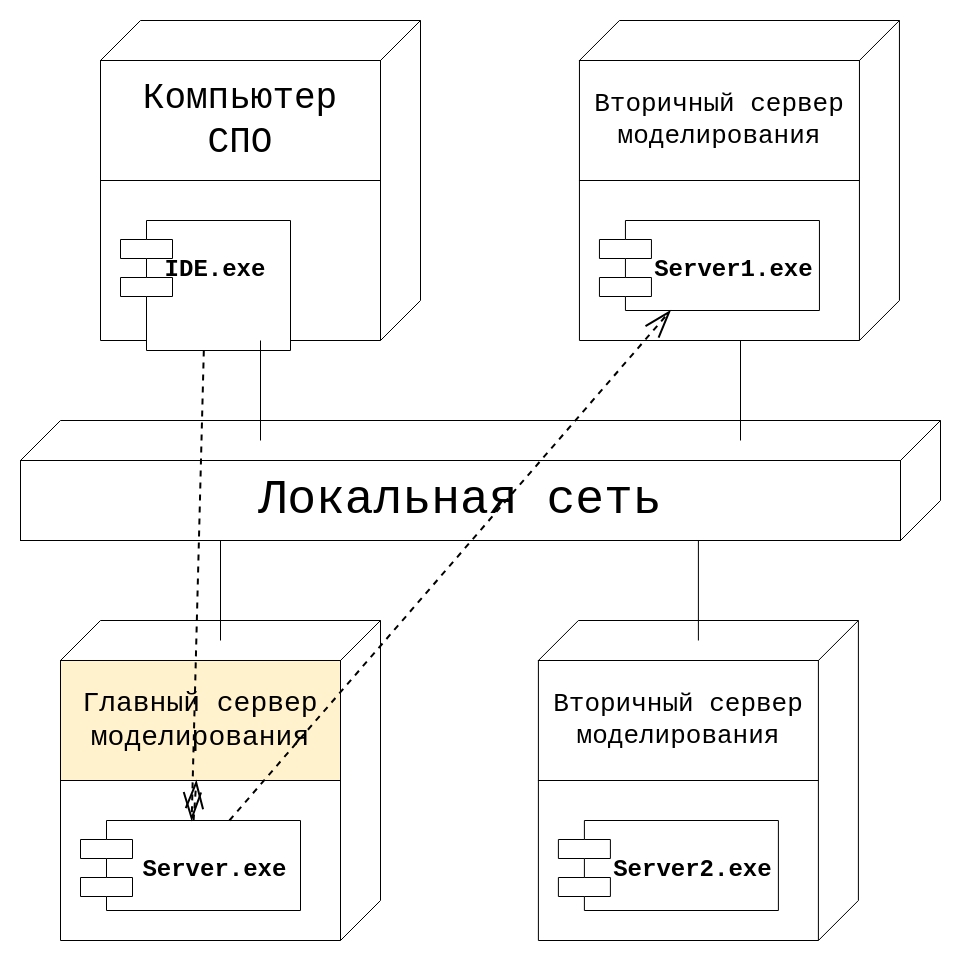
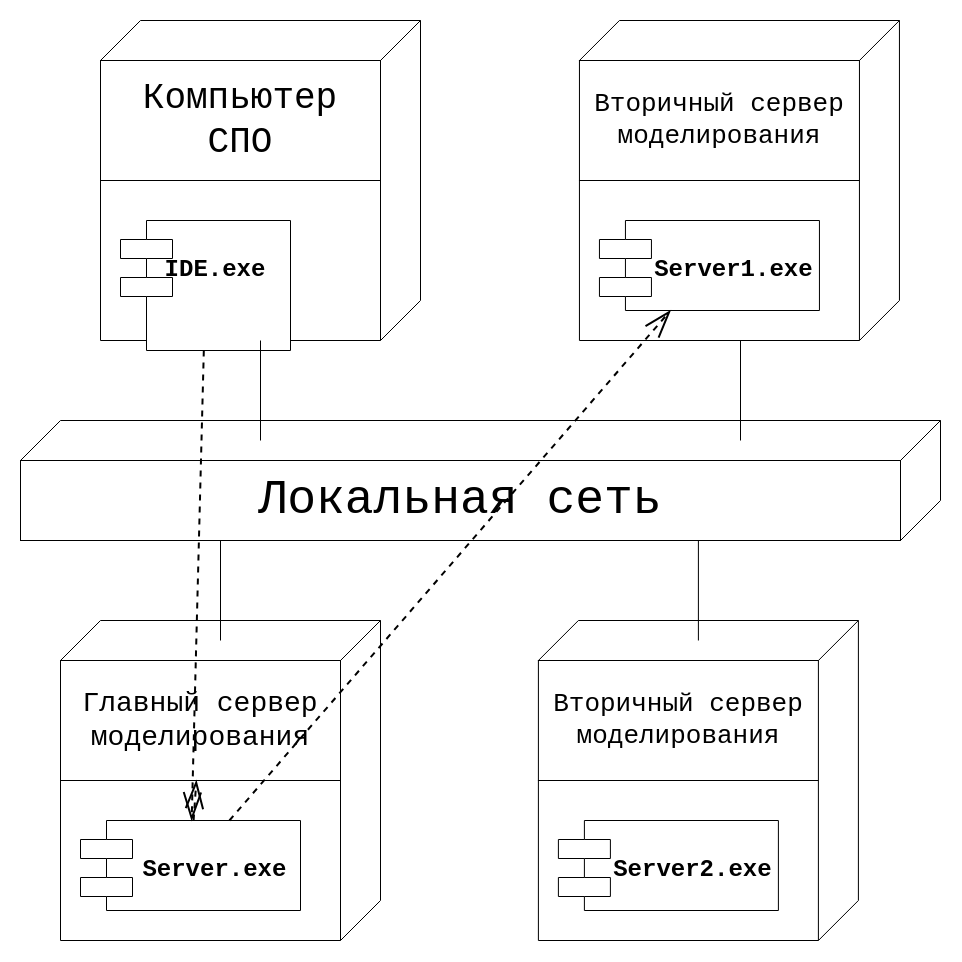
  <mxCell id="0" />
  <mxCell id="1" parent="0" />
  <mxCell id="2" value="Локальная сеть" style="rounded=0;whiteSpace=wrap;html=1;fontSize=48;fillColor=none;fontFamily=Courier New;" vertex="1" parent="1"><mxGeometry x="20" y="460" width="880" height="80" as="geometry" /></mxCell>
  <mxCell id="3" value="" style="endArrow=none;html=1;rounded=0;fontFamily=Courier New;fontSize=48;" edge="1" parent="1"><mxGeometry width="50" height="50" relative="1" as="geometry"><mxPoint x="900" y="540" as="sourcePoint" /><mxPoint x="940" y="500" as="targetPoint" /></mxGeometry></mxCell>
  <mxCell id="4" value="" style="endArrow=none;html=1;rounded=0;exitX=1;exitY=0;exitDx=0;exitDy=0;fontFamily=Courier New;fontSize=48;" edge="1" parent="1" source="2"><mxGeometry width="50" height="50" relative="1" as="geometry"><mxPoint x="1520" y="450" as="sourcePoint" /><mxPoint x="940" y="420" as="targetPoint" /></mxGeometry></mxCell>
  <mxCell id="5" value="" style="endArrow=none;html=1;rounded=0;fontFamily=Courier New;fontSize=48;" edge="1" parent="1"><mxGeometry width="50" height="50" relative="1" as="geometry"><mxPoint x="940" y="500" as="sourcePoint" /><mxPoint x="940" y="420" as="targetPoint" /></mxGeometry></mxCell>
  <mxCell id="6" value="" style="endArrow=none;html=1;rounded=0;fontFamily=Courier New;fontSize=48;" edge="1" parent="1"><mxGeometry width="50" height="50" relative="1" as="geometry"><mxPoint x="60" y="420" as="sourcePoint" /><mxPoint x="940" y="420" as="targetPoint" /></mxGeometry></mxCell>
  <mxCell id="7" value="" style="endArrow=none;html=1;rounded=0;fontFamily=Courier New;fontSize=48;" edge="1" parent="1"><mxGeometry width="50" height="50" relative="1" as="geometry"><mxPoint x="20" y="460" as="sourcePoint" /><mxPoint x="60" y="420" as="targetPoint" /></mxGeometry></mxCell>
  <mxCell id="8" value="Компьютер СПО" style="rounded=0;whiteSpace=wrap;html=1;fontSize=36;fontFamily=Courier New;" vertex="1" parent="1"><mxGeometry x="100" y="60" width="280" height="120" as="geometry" /></mxCell>
  <mxCell id="9" value="" style="endArrow=none;html=1;rounded=0;exitX=0;exitY=1;exitDx=0;exitDy=0;fontFamily=Courier New;fontSize=48;" edge="1" parent="1" source="8"><mxGeometry width="50" height="50" relative="1" as="geometry"><mxPoint x="380" y="220" as="sourcePoint" /><mxPoint x="100" y="340" as="targetPoint" /></mxGeometry></mxCell>
  <mxCell id="10" value="" style="endArrow=none;html=1;rounded=0;entryX=1;entryY=1;entryDx=0;entryDy=0;fontFamily=Courier New;fontSize=48;" edge="1" parent="1" target="8"><mxGeometry width="50" height="50" relative="1" as="geometry"><mxPoint x="380" y="340" as="sourcePoint" /><mxPoint x="110" y="360" as="targetPoint" /></mxGeometry></mxCell>
  <mxCell id="11" value="" style="endArrow=none;html=1;rounded=0;fontFamily=Courier New;fontSize=48;" edge="1" parent="1"><mxGeometry width="50" height="50" relative="1" as="geometry"><mxPoint x="100" y="340" as="sourcePoint" /><mxPoint x="380" y="340" as="targetPoint" /></mxGeometry></mxCell>
  <mxCell id="12" value="&lt;br&gt;IDE.exe" style="shape=module;align=left;spacingLeft=20;align=center;verticalAlign=top;whiteSpace=wrap;html=1;fontFamily=Courier New;fontSize=24;jettyWidth=52;jettyHeight=19;fontStyle=1" vertex="1" parent="1"><mxGeometry x="120" y="220" width="170" height="130" as="geometry" /></mxCell>
  <mxCell id="13" value="" style="endArrow=none;html=1;rounded=0;" edge="1" parent="1"><mxGeometry width="50" height="50" relative="1" as="geometry"><mxPoint x="260" y="440" as="sourcePoint" /><mxPoint x="260" y="340" as="targetPoint" /></mxGeometry></mxCell>
  <mxCell id="14" value="" style="endArrow=none;html=1;rounded=0;" edge="1" parent="1"><mxGeometry width="50" height="50" relative="1" as="geometry"><mxPoint x="380" y="340" as="sourcePoint" /><mxPoint x="420" y="300" as="targetPoint" /></mxGeometry></mxCell>
  <mxCell id="15" value="" style="endArrow=none;html=1;rounded=0;" edge="1" parent="1"><mxGeometry width="50" height="50" relative="1" as="geometry"><mxPoint x="380" y="60" as="sourcePoint" /><mxPoint x="420" y="20" as="targetPoint" /></mxGeometry></mxCell>
  <mxCell id="16" value="" style="endArrow=none;html=1;rounded=0;" edge="1" parent="1"><mxGeometry width="50" height="50" relative="1" as="geometry"><mxPoint x="100" y="60" as="sourcePoint" /><mxPoint x="140" y="20" as="targetPoint" /></mxGeometry></mxCell>
  <mxCell id="17" value="" style="endArrow=none;html=1;rounded=0;" edge="1" parent="1"><mxGeometry width="50" height="50" relative="1" as="geometry"><mxPoint x="420" y="20" as="sourcePoint" /><mxPoint x="420" y="300" as="targetPoint" /></mxGeometry></mxCell>
  <mxCell id="18" value="" style="endArrow=none;html=1;rounded=0;" edge="1" parent="1"><mxGeometry width="50" height="50" relative="1" as="geometry"><mxPoint x="140" y="20" as="sourcePoint" /><mxPoint x="420" y="20" as="targetPoint" /></mxGeometry></mxCell>
  <mxCell id="19" value="" style="endArrow=none;html=1;rounded=0;exitX=0;exitY=1;exitDx=0;exitDy=0;fontFamily=Courier New;fontSize=48;" edge="1" parent="1"><mxGeometry width="50" height="50" relative="1" as="geometry"><mxPoint x="60" y="780" as="sourcePoint" /><mxPoint x="60" y="940" as="targetPoint" /></mxGeometry></mxCell>
  <mxCell id="20" value="" style="endArrow=none;html=1;rounded=0;entryX=1;entryY=1;entryDx=0;entryDy=0;fontFamily=Courier New;fontSize=48;" edge="1" parent="1"><mxGeometry width="50" height="50" relative="1" as="geometry"><mxPoint x="340" y="940" as="sourcePoint" /><mxPoint x="340" y="780" as="targetPoint" /></mxGeometry></mxCell>
  <mxCell id="21" value="" style="endArrow=none;html=1;rounded=0;fontFamily=Courier New;fontSize=48;" edge="1" parent="1"><mxGeometry width="50" height="50" relative="1" as="geometry"><mxPoint x="60" y="940" as="sourcePoint" /><mxPoint x="340" y="940" as="targetPoint" /></mxGeometry></mxCell>
  <mxCell id="22" value="&lt;br style=&quot;font-size: 24px;&quot;&gt;&lt;div style=&quot;font-size: 24px;&quot;&gt;&lt;span style=&quot;background-color: initial; font-size: 24px;&quot;&gt;&amp;nbsp; Server.exe&lt;/span&gt;&lt;/div&gt;" style="shape=module;align=right;spacingLeft=20;align=center;verticalAlign=top;whiteSpace=wrap;html=1;fontFamily=Courier New;fontSize=24;jettyWidth=52;jettyHeight=19;fontStyle=1" vertex="1" parent="1"><mxGeometry x="80" y="820" width="220" height="90" as="geometry" /></mxCell>
  <mxCell id="23" value="" style="endArrow=none;html=1;rounded=0;" edge="1" parent="1"><mxGeometry width="50" height="50" relative="1" as="geometry"><mxPoint x="340" y="940" as="sourcePoint" /><mxPoint x="380" y="900" as="targetPoint" /></mxGeometry></mxCell>
  <mxCell id="24" value="" style="endArrow=none;html=1;rounded=0;" edge="1" parent="1"><mxGeometry width="50" height="50" relative="1" as="geometry"><mxPoint x="340" y="660" as="sourcePoint" /><mxPoint x="380" y="620" as="targetPoint" /></mxGeometry></mxCell>
  <mxCell id="25" value="" style="endArrow=none;html=1;rounded=0;" edge="1" parent="1"><mxGeometry width="50" height="50" relative="1" as="geometry"><mxPoint x="60" y="660" as="sourcePoint" /><mxPoint x="100" y="620" as="targetPoint" /></mxGeometry></mxCell>
  <mxCell id="26" value="" style="endArrow=none;html=1;rounded=0;" edge="1" parent="1"><mxGeometry width="50" height="50" relative="1" as="geometry"><mxPoint x="380" y="620" as="sourcePoint" /><mxPoint x="380" y="900" as="targetPoint" /></mxGeometry></mxCell>
  <mxCell id="27" value="" style="endArrow=none;html=1;rounded=0;" edge="1" parent="1"><mxGeometry width="50" height="50" relative="1" as="geometry"><mxPoint x="100" y="620" as="sourcePoint" /><mxPoint x="380" y="620" as="targetPoint" /></mxGeometry></mxCell>
  <mxCell id="28" value="" style="endArrow=none;html=1;rounded=0;" edge="1" parent="1"><mxGeometry width="50" height="50" relative="1" as="geometry"><mxPoint x="220" y="640" as="sourcePoint" /><mxPoint x="220" y="540" as="targetPoint" /></mxGeometry></mxCell>
- <mxCell id="29" value="Главный сервер моделирования" style="rounded=0;whiteSpace=wrap;html=1;fontSize=28;fontFamily=Courier New;fillColor=#fff2cc;" vertex="1" parent="1"><mxGeometry x="60" y="660" width="280" height="120" as="geometry" /></mxCell>
+ <mxCell id="29" value="Главный сервер моделирования" style="rounded=0;whiteSpace=wrap;html=1;fontSize=28;fontFamily=Courier New;" vertex="1" parent="1"><mxGeometry x="60" y="660" width="280" height="120" as="geometry" /></mxCell>
  <mxCell id="30" value="" style="endArrow=none;html=1;rounded=0;exitX=0;exitY=1;exitDx=0;exitDy=0;fontFamily=Courier New;fontSize=48;" edge="1" parent="1"><mxGeometry width="50" height="50" relative="1" as="geometry"><mxPoint x="578.95" y="180" as="sourcePoint" /><mxPoint x="578.95" y="340" as="targetPoint" /></mxGeometry></mxCell>
  <mxCell id="31" value="" style="endArrow=none;html=1;rounded=0;entryX=1;entryY=1;entryDx=0;entryDy=0;fontFamily=Courier New;fontSize=48;" edge="1" parent="1"><mxGeometry width="50" height="50" relative="1" as="geometry"><mxPoint x="858.95" y="340" as="sourcePoint" /><mxPoint x="858.95" y="180" as="targetPoint" /></mxGeometry></mxCell>
  <mxCell id="32" value="" style="endArrow=none;html=1;rounded=0;fontFamily=Courier New;fontSize=48;" edge="1" parent="1"><mxGeometry width="50" height="50" relative="1" as="geometry"><mxPoint x="578.95" y="340" as="sourcePoint" /><mxPoint x="858.95" y="340" as="targetPoint" /></mxGeometry></mxCell>
  <mxCell id="33" value="&lt;div style=&quot;font-size: 24px;&quot;&gt;&lt;br&gt;&lt;/div&gt;&lt;div style=&quot;font-size: 24px;&quot;&gt;&lt;span style=&quot;background-color: initial; font-size: 24px;&quot;&gt;&amp;nbsp; Server1.exe&lt;/span&gt;&lt;/div&gt;" style="shape=module;align=right;spacingLeft=20;align=center;verticalAlign=top;whiteSpace=wrap;html=1;fontFamily=Courier New;fontSize=24;jettyWidth=52;jettyHeight=19;fontStyle=1" vertex="1" parent="1"><mxGeometry x="598.95" y="220" width="220" height="90" as="geometry" /></mxCell>
  <mxCell id="34" value="" style="endArrow=none;html=1;rounded=0;" edge="1" parent="1"><mxGeometry width="50" height="50" relative="1" as="geometry"><mxPoint x="858.95" y="340" as="sourcePoint" /><mxPoint x="898.95" y="300" as="targetPoint" /></mxGeometry></mxCell>
  <mxCell id="35" value="" style="endArrow=none;html=1;rounded=0;" edge="1" parent="1"><mxGeometry width="50" height="50" relative="1" as="geometry"><mxPoint x="858.95" y="60" as="sourcePoint" /><mxPoint x="898.95" y="20" as="targetPoint" /></mxGeometry></mxCell>
  <mxCell id="36" value="" style="endArrow=none;html=1;rounded=0;" edge="1" parent="1"><mxGeometry width="50" height="50" relative="1" as="geometry"><mxPoint x="578.95" y="60" as="sourcePoint" /><mxPoint x="618.95" y="20" as="targetPoint" /></mxGeometry></mxCell>
  <mxCell id="37" value="" style="endArrow=none;html=1;rounded=0;" edge="1" parent="1"><mxGeometry width="50" height="50" relative="1" as="geometry"><mxPoint x="898.95" y="20" as="sourcePoint" /><mxPoint x="898.95" y="300" as="targetPoint" /></mxGeometry></mxCell>
  <mxCell id="38" value="" style="endArrow=none;html=1;rounded=0;" edge="1" parent="1"><mxGeometry width="50" height="50" relative="1" as="geometry"><mxPoint x="618.95" y="20" as="sourcePoint" /><mxPoint x="898.95" y="20" as="targetPoint" /></mxGeometry></mxCell>
  <mxCell id="39" value="Вторичный сервер моделирования" style="rounded=0;whiteSpace=wrap;html=1;fontSize=26;fontFamily=Courier New;" vertex="1" parent="1"><mxGeometry x="578.95" y="60" width="280" height="120" as="geometry" /></mxCell>
  <mxCell id="40" value="" style="endArrow=none;html=1;rounded=0;" edge="1" parent="1"><mxGeometry width="50" height="50" relative="1" as="geometry"><mxPoint x="740" y="440" as="sourcePoint" /><mxPoint x="740" y="340" as="targetPoint" /></mxGeometry></mxCell>
  <mxCell id="41" value="" style="endArrow=none;html=1;rounded=0;exitX=0;exitY=1;exitDx=0;exitDy=0;fontFamily=Courier New;fontSize=48;" edge="1" parent="1"><mxGeometry width="50" height="50" relative="1" as="geometry"><mxPoint x="537.9" y="780" as="sourcePoint" /><mxPoint x="537.9" y="940" as="targetPoint" /></mxGeometry></mxCell>
  <mxCell id="42" value="" style="endArrow=none;html=1;rounded=0;entryX=1;entryY=1;entryDx=0;entryDy=0;fontFamily=Courier New;fontSize=48;" edge="1" parent="1"><mxGeometry width="50" height="50" relative="1" as="geometry"><mxPoint x="817.9" y="940" as="sourcePoint" /><mxPoint x="817.9" y="780" as="targetPoint" /></mxGeometry></mxCell>
  <mxCell id="43" value="" style="endArrow=none;html=1;rounded=0;fontFamily=Courier New;fontSize=48;" edge="1" parent="1"><mxGeometry width="50" height="50" relative="1" as="geometry"><mxPoint x="537.9" y="940" as="sourcePoint" /><mxPoint x="817.9" y="940" as="targetPoint" /></mxGeometry></mxCell>
  <mxCell id="44" value="&lt;div style=&quot;font-size: 24px;&quot;&gt;&lt;br style=&quot;font-size: 24px;&quot;&gt;&lt;/div&gt;&lt;div style=&quot;font-size: 24px;&quot;&gt;&lt;span style=&quot;background-color: initial; font-size: 24px;&quot;&gt;&amp;nbsp; Server2.exe&lt;/span&gt;&lt;/div&gt;" style="shape=module;align=right;spacingLeft=20;align=center;verticalAlign=top;whiteSpace=wrap;html=1;fontFamily=Courier New;fontSize=24;jettyWidth=52;jettyHeight=19;fontStyle=1" vertex="1" parent="1"><mxGeometry x="557.9" y="820" width="220" height="90" as="geometry" /></mxCell>
  <mxCell id="45" value="" style="endArrow=none;html=1;rounded=0;" edge="1" parent="1"><mxGeometry width="50" height="50" relative="1" as="geometry"><mxPoint x="817.9" y="940" as="sourcePoint" /><mxPoint x="857.9" y="900" as="targetPoint" /></mxGeometry></mxCell>
  <mxCell id="46" value="" style="endArrow=none;html=1;rounded=0;" edge="1" parent="1"><mxGeometry width="50" height="50" relative="1" as="geometry"><mxPoint x="817.9" y="660" as="sourcePoint" /><mxPoint x="857.9" y="620" as="targetPoint" /></mxGeometry></mxCell>
  <mxCell id="47" value="" style="endArrow=none;html=1;rounded=0;" edge="1" parent="1"><mxGeometry width="50" height="50" relative="1" as="geometry"><mxPoint x="537.9" y="660" as="sourcePoint" /><mxPoint x="577.9" y="620" as="targetPoint" /></mxGeometry></mxCell>
  <mxCell id="48" value="" style="endArrow=none;html=1;rounded=0;" edge="1" parent="1"><mxGeometry width="50" height="50" relative="1" as="geometry"><mxPoint x="857.9" y="620" as="sourcePoint" /><mxPoint x="857.9" y="900" as="targetPoint" /></mxGeometry></mxCell>
  <mxCell id="49" value="" style="endArrow=none;html=1;rounded=0;" edge="1" parent="1"><mxGeometry width="50" height="50" relative="1" as="geometry"><mxPoint x="577.9" y="620" as="sourcePoint" /><mxPoint x="857.9" y="620" as="targetPoint" /></mxGeometry></mxCell>
  <mxCell id="50" value="" style="endArrow=none;html=1;rounded=0;" edge="1" parent="1"><mxGeometry width="50" height="50" relative="1" as="geometry"><mxPoint x="697.9" y="640" as="sourcePoint" /><mxPoint x="697.9" y="540" as="targetPoint" /></mxGeometry></mxCell>
  <mxCell id="51" value="Вторичный сервер моделирования" style="rounded=0;whiteSpace=wrap;html=1;fontSize=26;fontFamily=Courier New;" vertex="1" parent="1"><mxGeometry x="537.9" y="660" width="280" height="120" as="geometry" /></mxCell>
  <mxCell id="52" value="" style="endArrow=openThin;html=1;rounded=0;endSize=24;endFill=0;strokeWidth=2;dashed=1;" edge="1" parent="1" source="12" target="22"><mxGeometry width="50" height="50" relative="1" as="geometry"><mxPoint x="-40" y="360" as="sourcePoint" /><mxPoint x="10" y="310" as="targetPoint" /></mxGeometry></mxCell>
  <mxCell id="53" value="" style="endArrow=openThin;html=1;rounded=0;endSize=24;endFill=0;strokeWidth=2;dashed=1;" edge="1" parent="1" source="22" target="33"><mxGeometry width="50" height="50" relative="1" as="geometry"><mxPoint x="237" y="320" as="sourcePoint" /><mxPoint x="203" y="830" as="targetPoint" /></mxGeometry></mxCell>
  <mxCell id="54" value="" style="endArrow=openThin;html=1;rounded=0;endSize=24;endFill=0;strokeWidth=2;dashed=1;" edge="1" parent="1" source="22" target="29"><mxGeometry width="50" height="50" relative="1" as="geometry"><mxPoint x="239" y="830" as="sourcePoint" /><mxPoint x="680" y="320" as="targetPoint" /></mxGeometry></mxCell>
